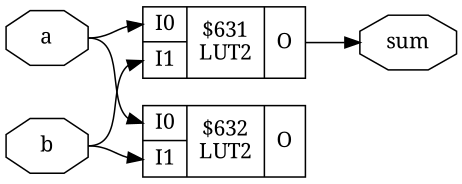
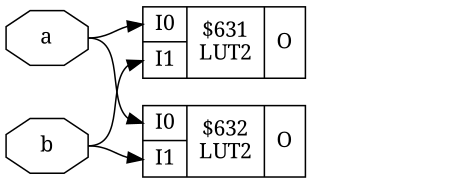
  digraph {
    fontname="Noto Serif"
    rankdir=LR
    remincross=true
    node [color=black fontcolor=black fontname="Noto Serif" shape=octagon]
    edge [color=black fontname="Noto Serif" headport="p6:w" tailport=e]
    n1 [label=a]
    n2 [label="{{<p6> I0|<p7> I1}|$631\nLUT2|{<p8> O}}" shape=record color="" fontcolor=""]
    n3 [label="{{<p6> I0|<p7> I1}|$632\nLUT2|{<p8> O}}" shape=record color="" fontcolor=""]
-   n4 [label=sum]
    n5 [label=b]
    n1 -> n2
    n1 -> n3
-   n2 -> n4 [headport=w tailport="p8:e"]
    n5 -> n2 [headport="p7:w"]
    n5 -> n3 [headport="p7:w"]
  }
